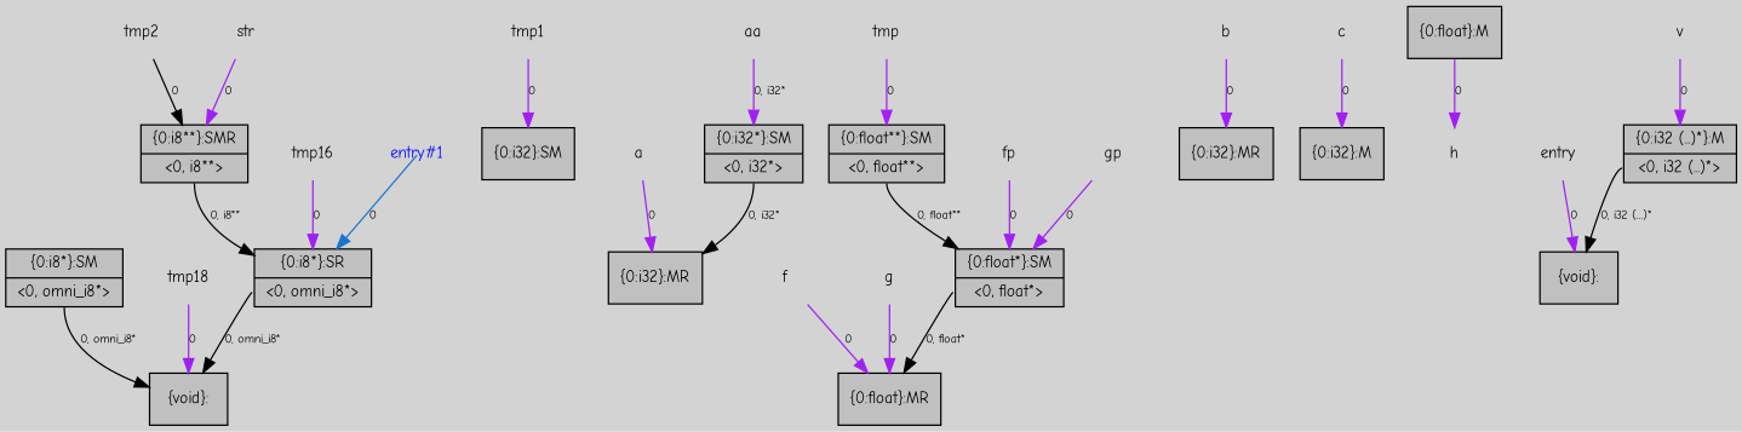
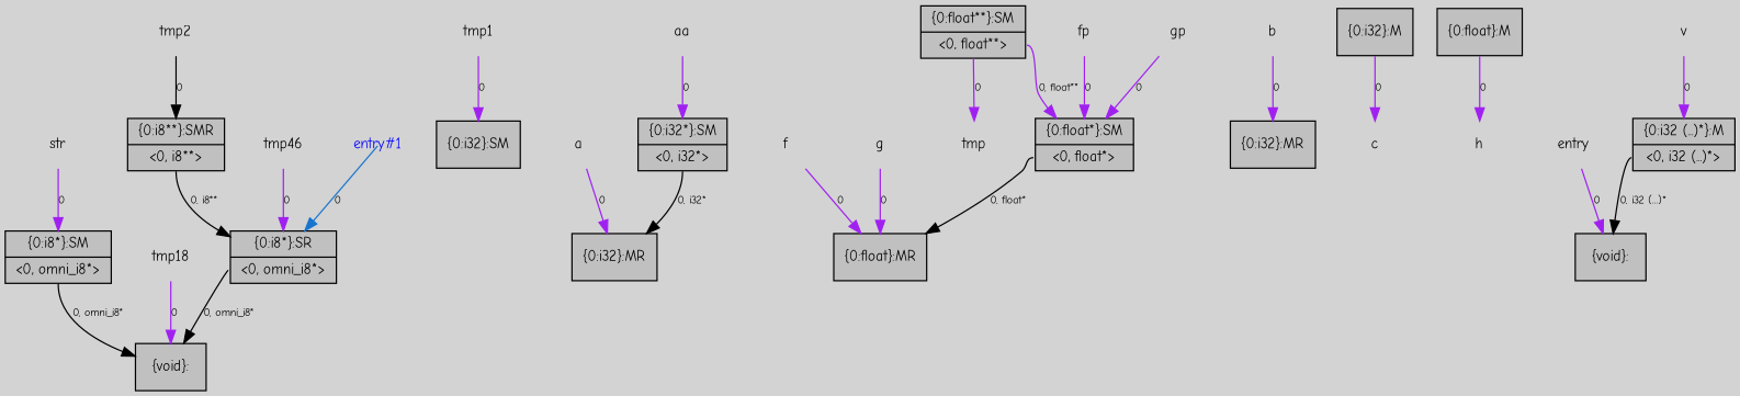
  digraph {
    bgcolor=lightgray
    fontname="Comic Neue"
    node [fontname="Comic Neue" fontsize=11 shape=plaintext]
    edge [arrowtail=tee fontname="Comic Neue" fontsize=8 color=purple]
    n1 [fillcolor=gray label="{\{0:i8*\}:SR|{<s0>\<0, omni_i8*\>}}" shape=record style=filled]
    n2 [fillcolor=gray label="{\{void\}:}" shape=record style=filled]
    n3 [fillcolor=gray label="{\{0:i32\}:SM}" shape=record style=filled]
    n4 [fillcolor=gray label="{\{0:i8**\}:SMR|{<s0>\<0, i8**\>}}" shape=record style=filled]
    n5 [fillcolor=gray label="{\{0:i32*\}:SM|{<s0>\<0, i32*\>}}" shape=record style=filled]
    n6 [fillcolor=gray label="{\{0:i32\}:MR}" shape=record style=filled]
    n7 [fillcolor=gray label="{\{0:float*\}:SM|{<s0>\<0, float*\>}}" shape=record style=filled]
    n8 [fillcolor=gray label="{\{0:float\}:MR}" shape=record style=filled]
    n9 [fillcolor=gray label="{\{0:float**\}:SM|{<s0>\<0, float**\>}}" shape=record style=filled]
    n10 [fillcolor=gray label="{\{0:i8*\}:SM|{<s0>\<0, omni_i8*\>}}" shape=record style=filled]
    n11 [fillcolor=gray label="{\{0:i32\}:MR}" shape=record style=filled]
    n12 [fillcolor=gray label="{\{0:i32\}:M}" shape=record style=filled]
    n13 [fillcolor=gray label="{\{0:float\}:M}" shape=record style=filled]
    n14 [label=h]
    n15 [fillcolor=gray label="{\{0:i32 (...)*\}:M|{<s0>\<0, i32 (...)*\>}}" shape=record style=filled]
    n16 [fillcolor=gray label="{\{void\}:}" shape=record style=filled]
    n17 [label=c]
    n18 [label=b]
    n19 [label=tmp2]
    n20 [label=f]
    n21 [label=tmp18]
    n22 [label=v]
    n23 [label=str]
    n24 [label=tmp1]
    n25 [label=fp]
    n26 [label=a]
    n27 [label=aa]
    n28 [label=entry]
    n29 [label=g]
    n30 [label=tmp]
-   n31 [label=tmp16]
+   n31 [label=tmp46]
    n32 [label=gp]
    n33 [fontcolor=blue label="entry#1"]
    n1 -> n2 [label="0, omni_i8*" tailport=s0 color=""]
    n4 -> n1 [label="0, i8**" tailport=s0 color=""]
    n5 -> n6 [label="0, i32*" tailport=s0 color=""]
    n7 -> n8 [label="0, float*" tailport=s0 color=""]
-   n9 -> n7 [label="0, float**" tailport=s0 color=""]
+   n9 -> n7 [label="0, float**" tailport=s0]
    n10 -> n2 [label="0, omni_i8*" tailport=s0 color=""]
    n13 -> n14 [label=0]
    n15 -> n16 [label="0, i32 (...)*" tailport=s0 color=""]
-   n17 -> n12 [label=0]
+   n12 -> n17 [label=0]
    n18 -> n11 [label=0]
    n19 -> n4 [color=black label=0]
    n20 -> n8 [label=0]
    n21 -> n2 [label=0]
    n22 -> n15 [label=0]
-   n23 -> n4 [label=0]
+   n23 -> n10 [label=0]
    n24 -> n3 [label=0]
    n25 -> n7 [label=0]
    n26 -> n6 [label=0]
-   n27 -> n5 [label="0, i32*"]
+   n27 -> n5 [label=0]
    n28 -> n16 [label=0]
    n29 -> n8 [label=0]
-   n30 -> n9 [label=0]
+   n9 -> n30 [label=0]
    n31 -> n1 [label=0]
    n32 -> n7 [label=0]
    n33 -> n1 [color=dodgerblue3 label=0 tailclip=false arrowtail=""]
  }
